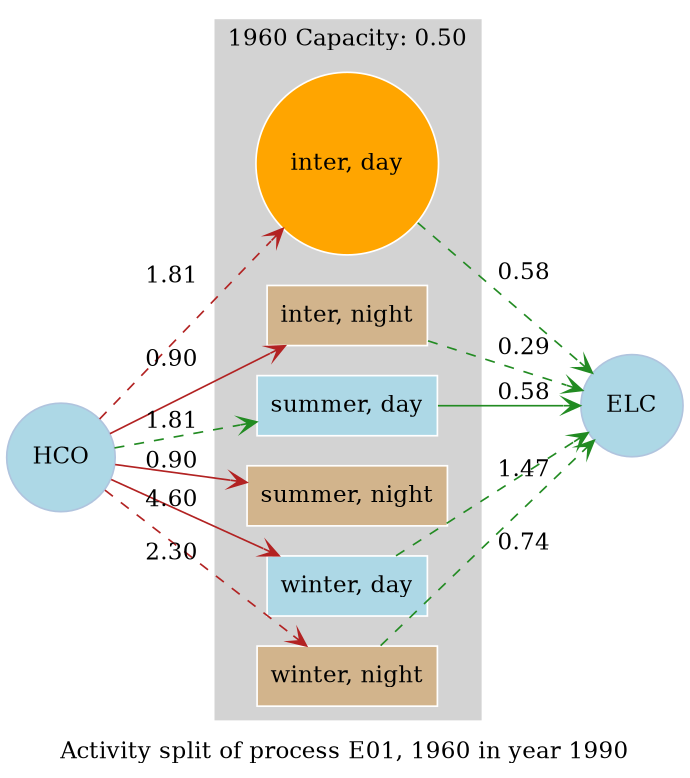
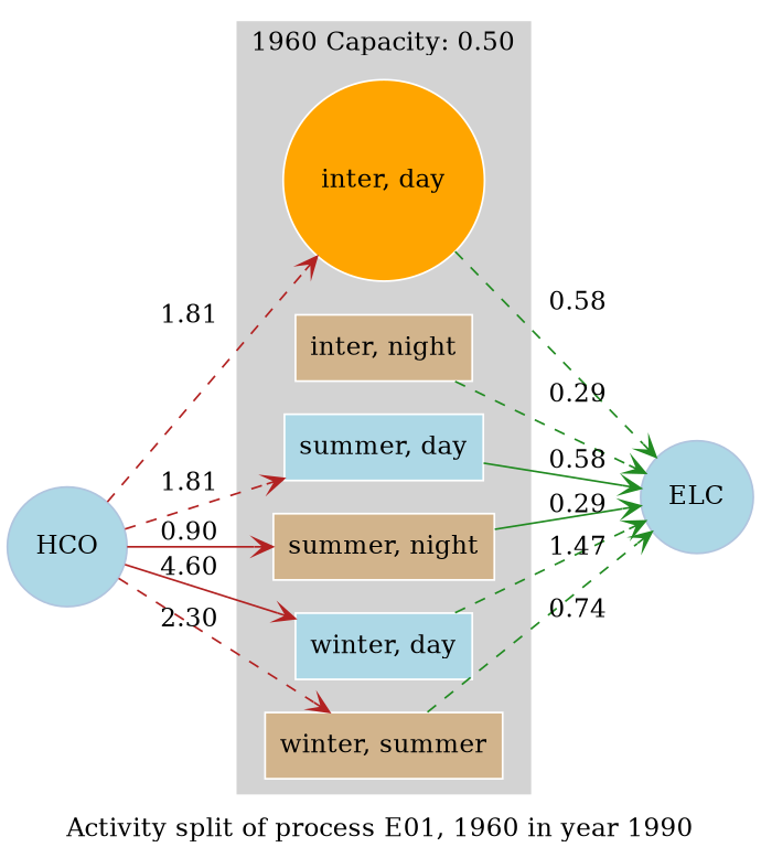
  strict digraph {
    compound=True
    concentrate=True
    label="Activity split of process E01, 1960 in year 1990"
    rankdir=LR
    splines=False
    node [color=white fillcolor=lightblue shape=box style=filled]
    edge [arrowhead=vee color=forestgreen style=dashed]
    "inter, day" [fillcolor=orange shape=circle]
    "inter, night" [fillcolor=tan]
    "summer, day"
    "summer, night" [fillcolor=tan]
    "winter, day"
-   "winter, night" [fillcolor=tan]
+   "winter, night" [fillcolor=tan label="winter, summer"]
    ELC [color=lightsteelblue fontcolor=black shape=circle]
    HCO [color=lightsteelblue fontcolor=black shape=circle]
    subgraph cluster_1 {
      color=lightgrey
      label="1960 Capacity: 0.50"
      rank=same
      style=filled
      "inter, day"
      "inter, night"
      "summer, day"
      "summer, night"
      "winter, day"
      "winter, night"
    }
    subgraph sub_2 {
      ELC
      HCO
    }
    subgraph sub_3 {
      "inter, day"
      "inter, night"
      "summer, day"
      "summer, night"
      "winter, day"
      "winter, night"
      HCO
    }
    subgraph sub_4 {
      "inter, day"
      "inter, night"
      "summer, day"
      "summer, night"
      "winter, day"
      "winter, night"
      ELC
    }
    "inter, day" -> ELC [label=0.58]
    "inter, night" -> ELC [label=0.29]
    "summer, day" -> ELC [label=0.58 style=solid]
+   "summer, night" -> ELC [label=0.29 style=solid]
    "winter, day" -> ELC [label=1.47]
    "winter, night" -> ELC [label=0.74]
    HCO -> "inter, day" [color=firebrick label=1.81]
-   HCO -> "inter, night" [color=firebrick label=0.90 style=solid]
-   HCO -> "summer, day" [label=1.81]
+   HCO -> "summer, day" [color=firebrick label=1.81]
    HCO -> "summer, night" [color=firebrick label=0.90 style=solid]
    HCO -> "winter, day" [color=firebrick label=4.60 style=solid]
    HCO -> "winter, night" [color=firebrick label=2.30]
  }
